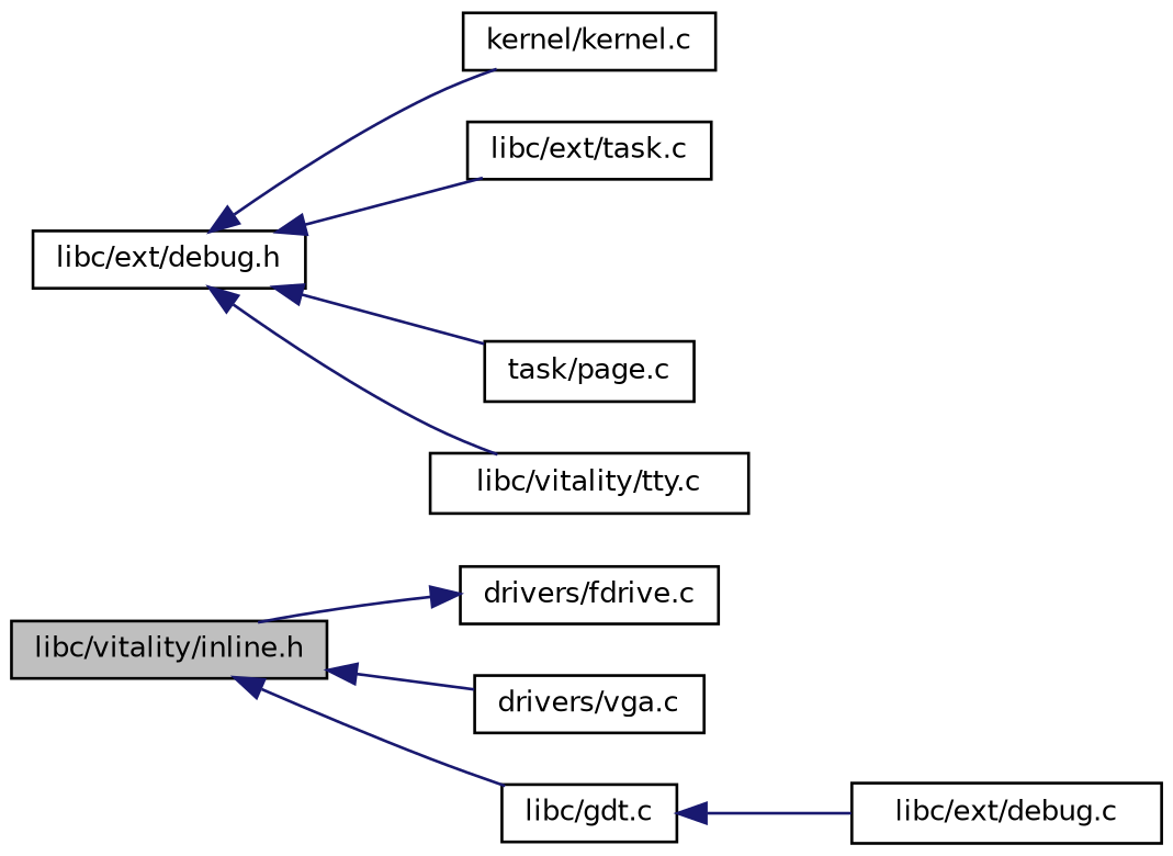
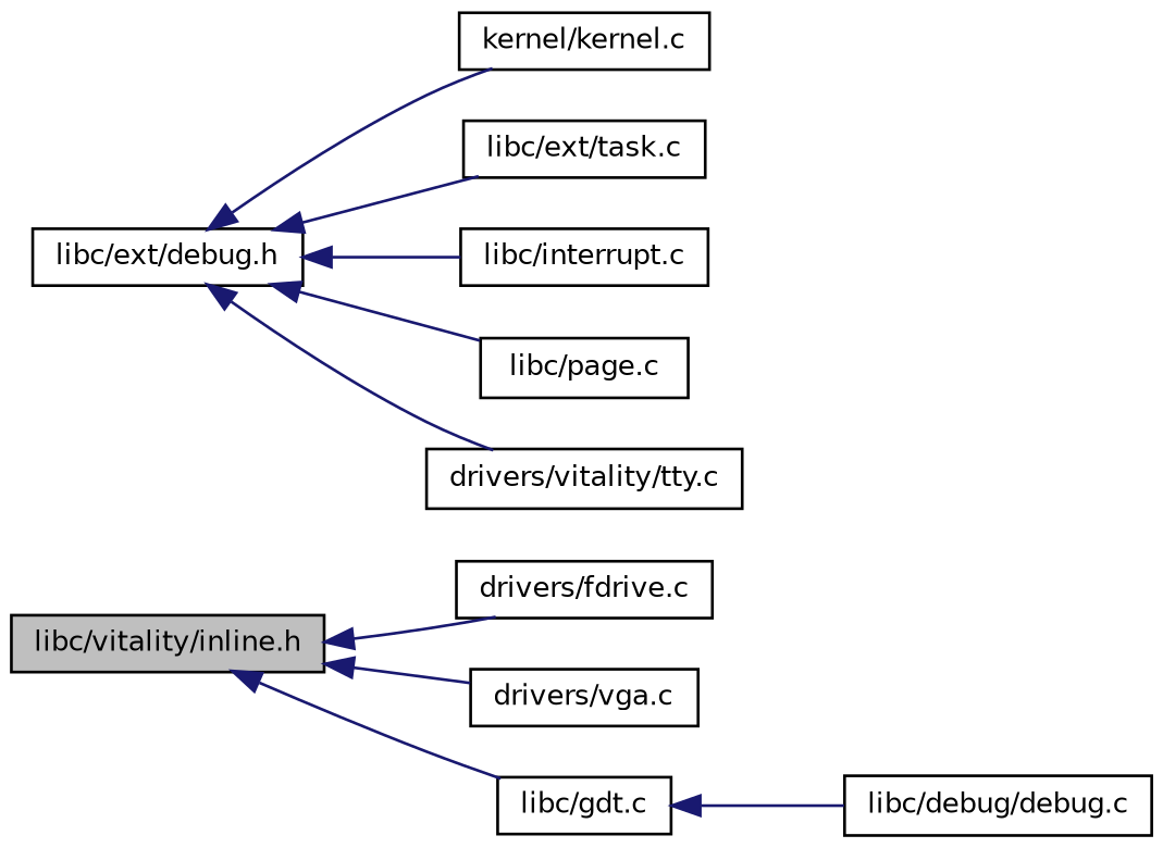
  digraph {
    rankdir=LR
    node [color=black fillcolor=white fontname=Helvetica fontsize=10 shape=record style=filled]
    edge [color=midnightblue dir=back fontname=Helvetica fontsize=10 labelfontname=Helvetica labelfontsize=10 style=solid]
    n1 [fillcolor=grey75 fontcolor=black height=0.2 label="libc/vitality/inline.h" width=0.4]
    n2 [height=0.2 label="drivers/fdrive.c" width=0.4]
    n3 [height=0.2 label="drivers/vga.c" width=0.4]
    n4 [height=0.2 label="libc/gdt.c" width=0.4]
    n5 [height=0.2 label="libc/ext/debug.h" width=0.4]
    n6 [height=0.2 label="kernel/kernel.c" width=0.4]
    n7 [height=0.2 label="libc/ext/task.c" width=0.4]
-   n9 [height=0.2 label="task/page.c" width=0.4]
-   n10 [height=0.2 label="libc/vitality/tty.c" width=0.4]
-   n11 [height=0.2 label="libc/ext/debug.c" width=0.4]
-   n2 -> n1
+   n8 [height=0.2 label="libc/interrupt.c" width=0.4]
+   n9 [height=0.2 label="libc/page.c" width=0.4]
+   n10 [height=0.2 label="drivers/vitality/tty.c" width=0.4]
+   n11 [height=0.2 label="libc/debug/debug.c" width=0.4]
+   n1 -> n2
    n1 -> n3
    n1 -> n4
    n4 -> n11
    n5 -> n6
    n5 -> n7
+   n5 -> n8
    n5 -> n9
    n5 -> n10
  }
